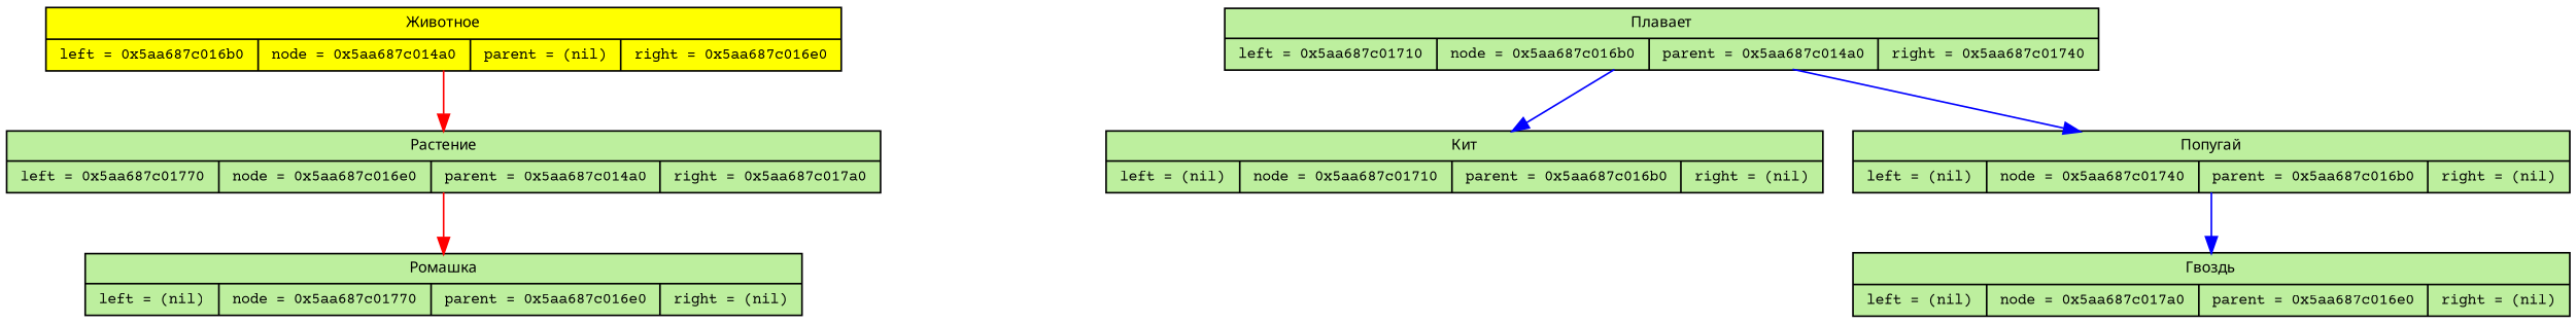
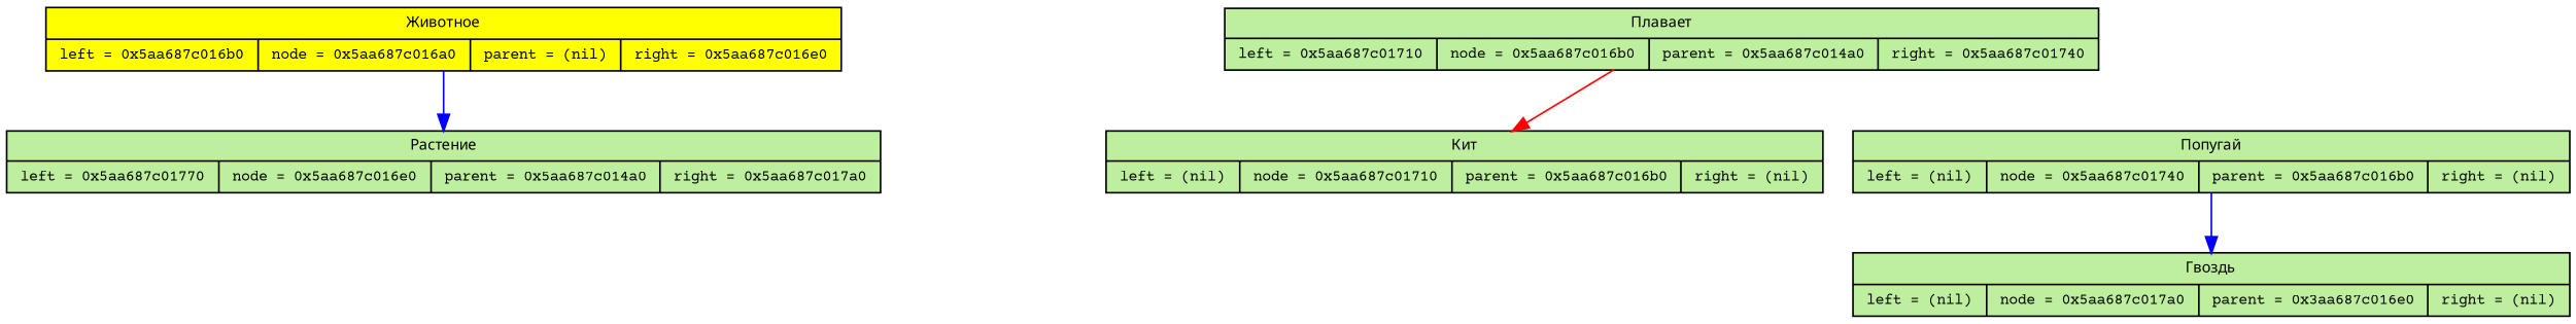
  digraph {
    fontname="Courier Prime"
    node [fillcolor="#BDEF9E" fontname="Courier Prime" fontsize=9 shape=record style=filled]
    edge [color=blue fontname="Courier Prime" fontsize=12]
-   n1 [fillcolor=yellow label="{Животное| {left = 0x5aa687c016b0 | node = 0x5aa687c014a0 | parent = (nil) | right = 0x5aa687c016e0}}"]
+   n1 [fillcolor=yellow label="{Животное| {left = 0x5aa687c016b0 | node = 0x5aa687c016a0 | parent = (nil) | right = 0x5aa687c016e0}}"]
    n2 [label="{Растение| {left = 0x5aa687c01770 | node = 0x5aa687c016e0 | parent = 0x5aa687c014a0 | right = 0x5aa687c017a0}}"]
    n3 [label="{Плавает| {left = 0x5aa687c01710 | node = 0x5aa687c016b0 | parent = 0x5aa687c014a0 | right = 0x5aa687c01740}}"]
    n4 [label="{Кит| {left = (nil) | node = 0x5aa687c01710 | parent = 0x5aa687c016b0 | right = (nil)}}"]
    n5 [label="{Попугай| {left = (nil) | node = 0x5aa687c01740 | parent = 0x5aa687c016b0 | right = (nil)}}"]
-   n6 [label="{Ромашка| {left = (nil) | node = 0x5aa687c01770 | parent = 0x5aa687c016e0 | right = (nil)}}"]
-   n7 [label="{Гвоздь| {left = (nil) | node = 0x5aa687c017a0 | parent = 0x5aa687c016e0 | right = (nil)}}"]
-   n1 -> n2 [color=red]
-   n2 -> n6 [color=red]
-   n3 -> n4
-   n3 -> n5
+   n7 [label="{Гвоздь| {left = (nil) | node = 0x5aa687c017a0 | parent = 0x3aa687c016e0 | right = (nil)}}"]
+   n1 -> n2
+   n3 -> n4 [color=red]
    n5 -> n7
  }
